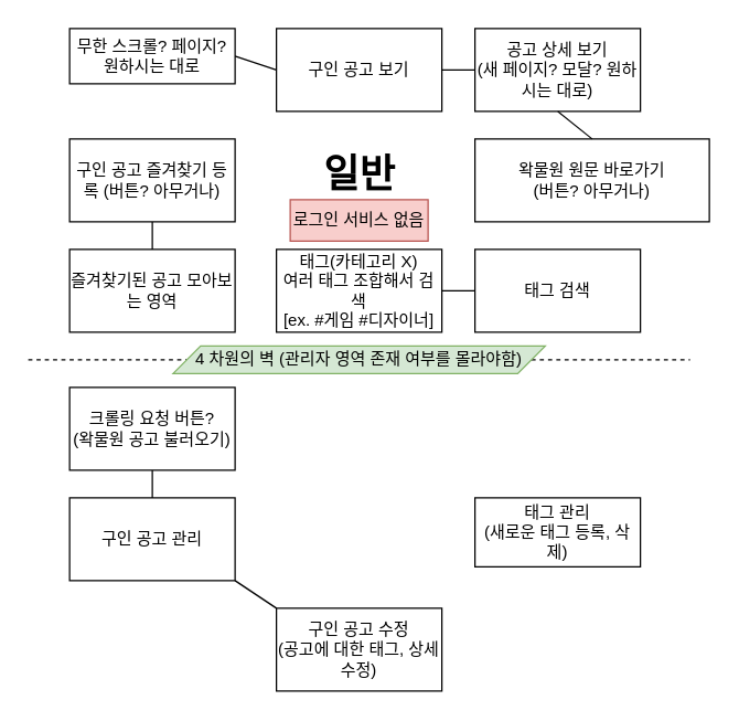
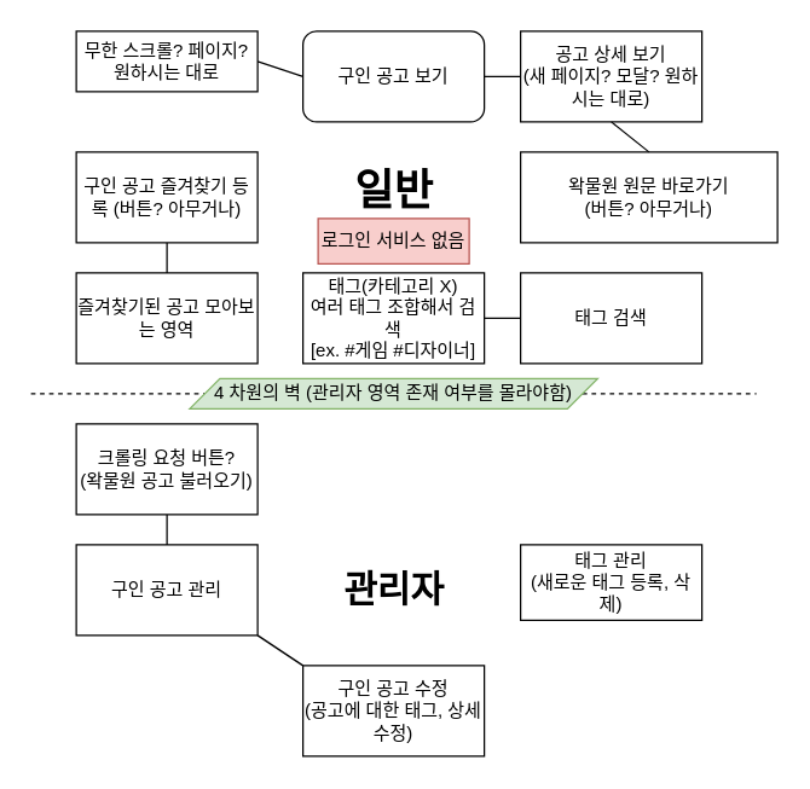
  <mxCell id="0" />
  <mxCell id="1" parent="0" />
- <mxCell id="2" value="구인 공고 보기" style="rounded=0;whiteSpace=wrap;html=1;" vertex="1" parent="1"><mxGeometry x="200" y="20" width="120" height="60" as="geometry" /></mxCell>
+ <mxCell id="2" value="구인 공고 보기" style="whiteSpace=wrap;html=1;rounded=1;" vertex="1" parent="1"><mxGeometry x="200" y="20" width="120" height="60" as="geometry" /></mxCell>
  <mxCell id="3" value="태그 검색" style="rounded=0;whiteSpace=wrap;html=1;" vertex="1" parent="1"><mxGeometry x="344" y="180" width="120" height="60" as="geometry" /></mxCell>
  <mxCell id="4" value="구인 공고 즐겨찾기 등록 (버튼? 아무거나)" style="rounded=0;whiteSpace=wrap;html=1;" vertex="1" parent="1"><mxGeometry x="50" y="100" width="120" height="60" as="geometry" /></mxCell>
  <mxCell id="5" value="즐겨찾기된 공고 모아보는 영역" style="rounded=0;whiteSpace=wrap;html=1;" vertex="1" parent="1"><mxGeometry x="50" y="180" width="120" height="60" as="geometry" /></mxCell>
  <mxCell id="6" value="&lt;h3&gt;일반&lt;/h3&gt;" style="text;strokeColor=none;fillColor=none;html=1;fontSize=24;fontStyle=1;verticalAlign=middle;align=center;" vertex="1" parent="1"><mxGeometry x="210" y="106" width="100" height="40" as="geometry" /></mxCell>
  <mxCell id="7" value="무한 스크롤? 페이지? 원하시는 대로" style="rounded=0;whiteSpace=wrap;html=1;" vertex="1" parent="1"><mxGeometry x="50" y="20" width="120" height="40" as="geometry" /></mxCell>
  <mxCell id="8" value="공고 상세 보기&lt;br&gt;(새 페이지? 모달? 원하시는 대로)" style="rounded=0;whiteSpace=wrap;html=1;" vertex="1" parent="1"><mxGeometry x="344" y="20" width="120" height="60" as="geometry" /></mxCell>
  <mxCell id="9" value="왁물원 원문 바로가기 &lt;br&gt;(버튼? 아무거나)" style="rounded=0;whiteSpace=wrap;html=1;" vertex="1" parent="1"><mxGeometry x="344" y="100" width="170" height="60" as="geometry" /></mxCell>
  <mxCell id="10" value="크롤링 요청 버튼?&lt;br&gt;(왁물원 공고 불러오기)" style="rounded=0;whiteSpace=wrap;html=1;" vertex="1" parent="1"><mxGeometry x="50" y="280" width="120" height="60" as="geometry" /></mxCell>
+ <mxCell id="11" value="관리자" style="text;strokeColor=none;fillColor=none;html=1;fontSize=24;fontStyle=1;verticalAlign=middle;align=center;" vertex="1" parent="1"><mxGeometry x="210" y="370" width="100" height="40" as="geometry" /></mxCell>
  <mxCell id="12" value="구인 공고 관리" style="rounded=0;whiteSpace=wrap;html=1;" vertex="1" parent="1"><mxGeometry x="50" y="360" width="120" height="60" as="geometry" /></mxCell>
  <mxCell id="13" value="구인 공고 수정&lt;br&gt;(공고에 대한 태그, 상세 수정)" style="rounded=0;whiteSpace=wrap;html=1;" vertex="1" parent="1"><mxGeometry x="200" y="440" width="120" height="60" as="geometry" /></mxCell>
  <mxCell id="14" value="태그(카테고리 X)&lt;br&gt;여러 태그 조합해서 검색&lt;br&gt;[ex. #게임 #디자이너]" style="rounded=0;whiteSpace=wrap;html=1;" vertex="1" parent="1"><mxGeometry x="200" y="180" width="120" height="60" as="geometry" /></mxCell>
  <mxCell id="15" value="태그 관리&lt;br&gt;(새로운 태그 등록, 삭제)" style="rounded=0;whiteSpace=wrap;html=1;" vertex="1" parent="1"><mxGeometry x="344" y="360" width="120" height="50" as="geometry" /></mxCell>
  <mxCell id="16" value="" style="endArrow=none;html=1;entryX=0.5;entryY=1;entryDx=0;entryDy=0;exitX=0.5;exitY=0;exitDx=0;exitDy=0;" edge="1" parent="1" source="12" target="10"><mxGeometry width="50" height="50" relative="1" as="geometry"><mxPoint x="240" y="380" as="sourcePoint" /><mxPoint x="290" y="330" as="targetPoint" /></mxGeometry></mxCell>
  <mxCell id="17" value="" style="endArrow=none;html=1;entryX=0.5;entryY=1;entryDx=0;entryDy=0;exitX=0.5;exitY=0;exitDx=0;exitDy=0;" edge="1" parent="1" source="5" target="4"><mxGeometry width="50" height="50" relative="1" as="geometry"><mxPoint x="240" y="160" as="sourcePoint" /><mxPoint x="290" y="110" as="targetPoint" /></mxGeometry></mxCell>
  <mxCell id="18" value="" style="endArrow=none;html=1;entryX=1;entryY=0.5;entryDx=0;entryDy=0;exitX=0;exitY=0.5;exitDx=0;exitDy=0;" edge="1" parent="1" source="8" target="2"><mxGeometry width="50" height="50" relative="1" as="geometry"><mxPoint x="240" y="160" as="sourcePoint" /><mxPoint x="290" y="110" as="targetPoint" /></mxGeometry></mxCell>
  <mxCell id="19" value="" style="endArrow=none;html=1;entryX=0.5;entryY=1;entryDx=0;entryDy=0;exitX=0.5;exitY=0;exitDx=0;exitDy=0;" edge="1" parent="1" source="9" target="8"><mxGeometry width="50" height="50" relative="1" as="geometry"><mxPoint x="240" y="160" as="sourcePoint" /><mxPoint x="290" y="110" as="targetPoint" /></mxGeometry></mxCell>
  <mxCell id="20" value="" style="endArrow=none;html=1;entryX=0;entryY=0.5;entryDx=0;entryDy=0;exitX=1;exitY=0.5;exitDx=0;exitDy=0;" edge="1" parent="1" source="14" target="3"><mxGeometry width="50" height="50" relative="1" as="geometry"><mxPoint x="230" y="170" as="sourcePoint" /><mxPoint x="280" y="120" as="targetPoint" /></mxGeometry></mxCell>
  <mxCell id="21" value="" style="endArrow=none;html=1;entryX=1;entryY=0.5;entryDx=0;entryDy=0;exitX=0;exitY=0.5;exitDx=0;exitDy=0;" edge="1" parent="1" source="2" target="7"><mxGeometry width="50" height="50" relative="1" as="geometry"><mxPoint x="230" y="170" as="sourcePoint" /><mxPoint x="280" y="120" as="targetPoint" /></mxGeometry></mxCell>
  <mxCell id="22" value="" style="endArrow=none;html=1;entryX=1;entryY=1;entryDx=0;entryDy=0;exitX=0;exitY=0;exitDx=0;exitDy=0;" edge="1" parent="1" source="13" target="12"><mxGeometry width="50" height="50" relative="1" as="geometry"><mxPoint x="230" y="380" as="sourcePoint" /><mxPoint x="280" y="330" as="targetPoint" /></mxGeometry></mxCell>
  <mxCell id="23" value="" style="endArrow=none;dashed=1;html=1;startArrow=none;" edge="1" parent="1" source="26"><mxGeometry width="50" height="50" relative="1" as="geometry"><mxPoint y="260" as="sourcePoint" x="20" /><mxPoint x="500" y="260" as="targetPoint" /></mxGeometry></mxCell>
  <mxCell id="24" value="로그인 서비스 없음" style="text;html=1;strokeColor=#b85450;fillColor=#f8cecc;align=center;verticalAlign=middle;whiteSpace=wrap;rounded=0;" vertex="1" parent="1"><mxGeometry x="210" y="144" width="100" height="30" as="geometry" /></mxCell>
  <mxCell id="25" value="" style="endArrow=none;dashed=1;html=1;" edge="1" parent="1" target="26"><mxGeometry width="50" height="50" relative="1" as="geometry"><mxPoint y="260" as="sourcePoint" x="20" /><mxPoint x="500" y="260" as="targetPoint" /></mxGeometry></mxCell>
  <mxCell id="26" value="4 차원의 벽 (관리자 영역 존재 여부를 몰라야함)" style="shape=parallelogram;perimeter=parallelogramPerimeter;whiteSpace=wrap;html=1;fixedSize=1;fillColor=#d5e8d4;strokeColor=#82b366;" vertex="1" parent="1"><mxGeometry x="125" y="250" width="270" height="20" as="geometry" /></mxCell>
